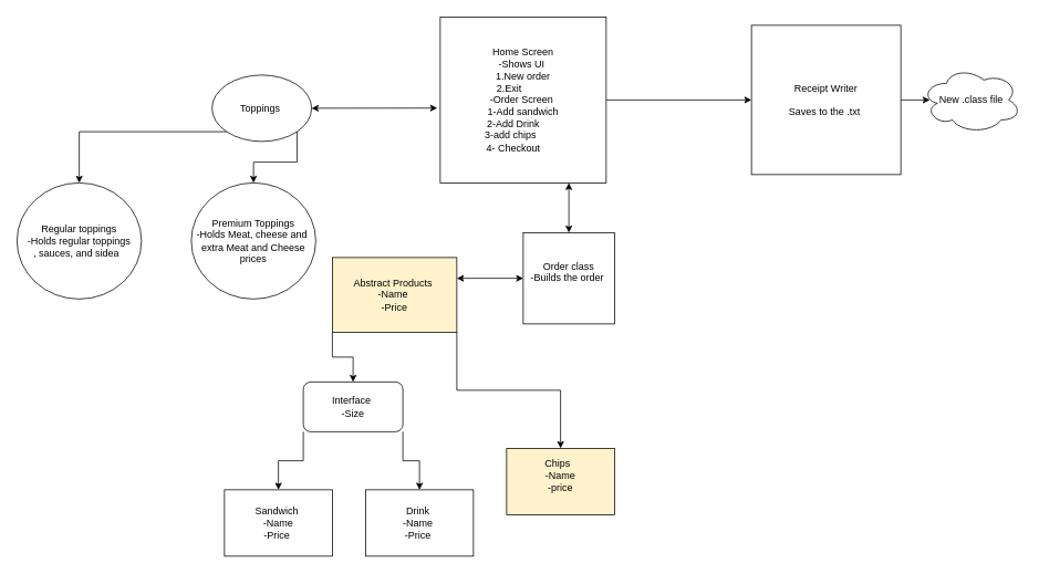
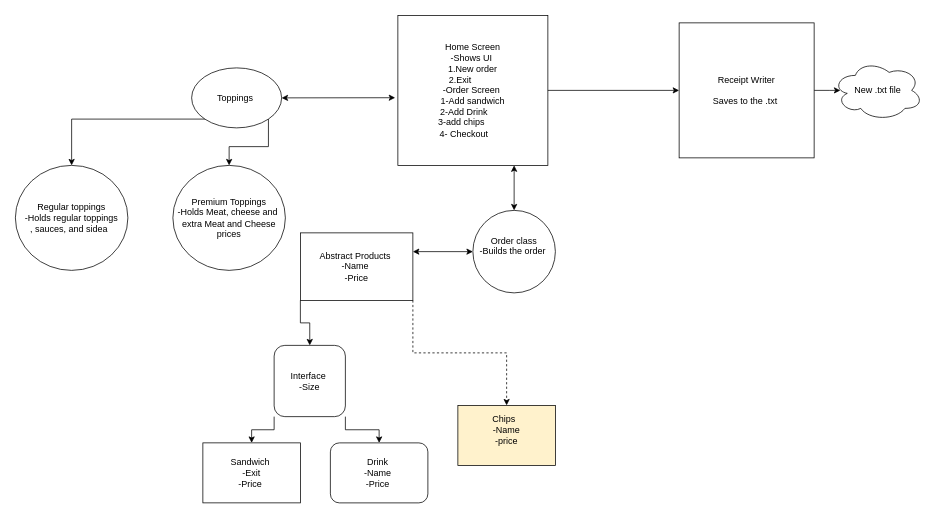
  <mxCell id="0" />
  <mxCell id="1" parent="0" />
  <mxCell id="2" value="Home Screen&lt;div&gt;-Shows UI&amp;nbsp;&lt;/div&gt;&lt;div&gt;1.New order&lt;/div&gt;&lt;div&gt;2.Exit&amp;nbsp; &amp;nbsp; &amp;nbsp; &amp;nbsp; &amp;nbsp;&amp;nbsp;&lt;/div&gt;&lt;div&gt;-Order Screen&amp;nbsp;&lt;/div&gt;&lt;div&gt;1-Add sandwich&lt;/div&gt;&lt;div&gt;2-Add Drink&amp;nbsp; &amp;nbsp; &amp;nbsp; &amp;nbsp;&lt;/div&gt;&lt;div&gt;3-add chips&amp;nbsp; &amp;nbsp; &amp;nbsp; &amp;nbsp; &amp;nbsp;&lt;/div&gt;&lt;div&gt;4- Checkout&amp;nbsp; &amp;nbsp; &amp;nbsp; &amp;nbsp;&lt;/div&gt;" style="whiteSpace=wrap;html=1;aspect=fixed;" vertex="1" parent="1"><mxGeometry x="530" y="20" width="200" height="200" as="geometry" /></mxCell>
- <mxCell id="3" value="New .class file" style="ellipse;shape=cloud;whiteSpace=wrap;html=1;" vertex="1" parent="1"><mxGeometry x="1110" y="80" width="120" height="80" as="geometry" /></mxCell>
- <mxCell id="4" value="Abstract Products&amp;nbsp;&lt;div&gt;-Name&amp;nbsp;&lt;/div&gt;&lt;div&gt;-Price&lt;/div&gt;" style="rounded=0;whiteSpace=wrap;html=1;fillColor=#fff2cc;" vertex="1" parent="1"><mxGeometry x="400" y="310" width="150" height="90" as="geometry" /></mxCell>
+ <mxCell id="3" value="New .txt file" style="ellipse;shape=cloud;whiteSpace=wrap;html=1;" vertex="1" parent="1"><mxGeometry x="1110" y="80" width="120" height="80" as="geometry" /></mxCell>
+ <mxCell id="4" value="Abstract Products&amp;nbsp;&lt;div&gt;-Name&amp;nbsp;&lt;/div&gt;&lt;div&gt;-Price&lt;/div&gt;" style="rounded=0;whiteSpace=wrap;html=1;" vertex="1" parent="1"><mxGeometry x="400" y="310" width="150" height="90" as="geometry" /></mxCell>
  <mxCell id="5" value="&lt;div&gt;&lt;br&gt;&lt;/div&gt;Chips&amp;nbsp;&amp;nbsp;&lt;div&gt;-Name&lt;/div&gt;&lt;div&gt;&amp;nbsp;-price&amp;nbsp;&lt;/div&gt;&lt;div&gt;&lt;br&gt;&lt;/div&gt;&lt;div&gt;&lt;br&gt;&lt;/div&gt;" style="rounded=0;whiteSpace=wrap;html=1;fillColor=#fff2cc;" vertex="1" parent="1"><mxGeometry x="610" y="540" width="130" height="80" as="geometry" /></mxCell>
- <mxCell id="6" value="Drink&amp;nbsp;&lt;div&gt;-Name&amp;nbsp;&lt;/div&gt;&lt;div&gt;-Price&amp;nbsp;&lt;/div&gt;" style="rounded=0;whiteSpace=wrap;html=1;" vertex="1" parent="1"><mxGeometry x="440" y="590" width="130" height="80" as="geometry" /></mxCell>
- <mxCell id="7" value="Sandwich&amp;nbsp;&lt;div&gt;-Name&lt;/div&gt;&lt;div&gt;-Price&amp;nbsp;&lt;/div&gt;" style="rounded=0;whiteSpace=wrap;html=1;" vertex="1" parent="1"><mxGeometry x="270" y="590" width="130" height="80" as="geometry" /></mxCell>
- <mxCell id="8" value="Interface&amp;nbsp;&lt;div&gt;-Size&lt;/div&gt;" style="rounded=1;whiteSpace=wrap;html=1;" vertex="1" parent="1"><mxGeometry x="365" y="460" width="120" height="60" as="geometry" /></mxCell>
- <mxCell id="9" value="Order class&lt;div&gt;-Builds the order&amp;nbsp;&lt;br&gt;&lt;div&gt;&lt;br&gt;&lt;/div&gt;&lt;/div&gt;" style="whiteSpace=wrap;html=1;aspect=fixed;" vertex="1" parent="1"><mxGeometry x="630" y="280" width="110" height="110" as="geometry" /></mxCell>
+ <mxCell id="6" value="Drink&amp;nbsp;&lt;div&gt;-Name&amp;nbsp;&lt;/div&gt;&lt;div&gt;-Price&amp;nbsp;&lt;/div&gt;" style="whiteSpace=wrap;html=1;rounded=1;" vertex="1" parent="1"><mxGeometry x="440" y="590" width="130" height="80" as="geometry" /></mxCell>
+ <mxCell id="7" value="Sandwich&amp;nbsp;&lt;div&gt;-Exit&lt;/div&gt;&lt;div&gt;-Price&amp;nbsp;&lt;/div&gt;" style="rounded=0;whiteSpace=wrap;html=1;" vertex="1" parent="1"><mxGeometry x="270" y="590" width="130" height="80" as="geometry" /></mxCell>
+ <mxCell id="8" value="Interface&amp;nbsp;&lt;div&gt;-Size&lt;/div&gt;" style="rounded=1;whiteSpace=wrap;html=1;" vertex="1" parent="1"><mxGeometry x="365" y="460" width="95" height="95" as="geometry" /></mxCell>
+ <mxCell id="9" value="Order class&lt;div&gt;-Builds the order&amp;nbsp;&lt;br&gt;&lt;div&gt;&lt;br&gt;&lt;/div&gt;&lt;/div&gt;" style="ellipse;whiteSpace=wrap;html=1;aspect=fixed;" vertex="1" parent="1"><mxGeometry x="630" y="280" width="110" height="110" as="geometry" /></mxCell>
  <mxCell id="10" value="Toppings&amp;nbsp;" style="ellipse;whiteSpace=wrap;html=1;" vertex="1" parent="1"><mxGeometry x="255" y="90" width="120" height="80" as="geometry" /></mxCell>
  <mxCell id="11" value="Regular toppings&lt;div&gt;-Holds regular toppings&lt;/div&gt;&lt;div&gt;, sauces, and sidea&amp;nbsp;&amp;nbsp;&lt;/div&gt;" style="ellipse;whiteSpace=wrap;html=1;" vertex="1" parent="1"><mxGeometry x="20" y="220" width="150" height="140" as="geometry" /></mxCell>
  <mxCell id="12" value="Premium Toppings&lt;div&gt;-Holds Meat, cheese and&amp;nbsp;&lt;/div&gt;&lt;div&gt;extra Meat and Cheese&lt;/div&gt;&lt;div&gt;prices&lt;/div&gt;" style="ellipse;whiteSpace=wrap;html=1;" vertex="1" parent="1"><mxGeometry x="230" y="220" width="150" height="140" as="geometry" /></mxCell>
- <mxCell id="13" value="" style="endArrow=classic;html=1;rounded=0;entryX=0.5;entryY=0;entryDx=0;entryDy=0;exitX=1;exitY=1;exitDx=0;exitDy=0;edgeStyle=orthogonalEdgeStyle;" edge="1" parent="1" source="4" target="5"><mxGeometry width="50" height="50" relative="1" as="geometry"><mxPoint x="320" y="460" as="sourcePoint" /><mxPoint x="370" y="410" as="targetPoint" /></mxGeometry></mxCell>
+ <mxCell id="13" value="" style="endArrow=classic;html=1;rounded=0;entryX=0.5;entryY=0;entryDx=0;entryDy=0;exitX=1;exitY=1;exitDx=0;exitDy=0;edgeStyle=orthogonalEdgeStyle;dashed=1;" edge="1" parent="1" source="4" target="5"><mxGeometry width="50" height="50" relative="1" as="geometry"><mxPoint x="320" y="460" as="sourcePoint" /><mxPoint x="370" y="410" as="targetPoint" /></mxGeometry></mxCell>
  <mxCell id="14" value="" style="endArrow=classic;html=1;rounded=0;exitX=0;exitY=1;exitDx=0;exitDy=0;entryX=0.5;entryY=0;entryDx=0;entryDy=0;edgeStyle=orthogonalEdgeStyle;" edge="1" parent="1" source="4" target="8"><mxGeometry width="50" height="50" relative="1" as="geometry"><mxPoint x="320" y="460" as="sourcePoint" /><mxPoint x="370" y="410" as="targetPoint" /></mxGeometry></mxCell>
  <mxCell id="15" value="" style="endArrow=classic;html=1;rounded=0;exitX=0;exitY=1;exitDx=0;exitDy=0;entryX=0.5;entryY=0;entryDx=0;entryDy=0;edgeStyle=orthogonalEdgeStyle;" edge="1" parent="1" source="8" target="7"><mxGeometry width="50" height="50" relative="1" as="geometry"><mxPoint x="320" y="580" as="sourcePoint" /><mxPoint x="370" y="530" as="targetPoint" /></mxGeometry></mxCell>
  <mxCell id="16" value="" style="endArrow=classic;html=1;rounded=0;entryX=0.5;entryY=0;entryDx=0;entryDy=0;exitX=1;exitY=1;exitDx=0;exitDy=0;edgeStyle=orthogonalEdgeStyle;" edge="1" parent="1" source="8" target="6"><mxGeometry width="50" height="50" relative="1" as="geometry"><mxPoint x="320" y="580" as="sourcePoint" /><mxPoint x="370" y="530" as="targetPoint" /></mxGeometry></mxCell>
  <mxCell id="17" value="" style="endArrow=classic;html=1;rounded=0;exitX=1;exitY=1;exitDx=0;exitDy=0;entryX=0.5;entryY=0;entryDx=0;entryDy=0;edgeStyle=orthogonalEdgeStyle;" edge="1" parent="1" source="10" target="12"><mxGeometry width="50" height="50" relative="1" as="geometry"><mxPoint x="390" y="300" as="sourcePoint" /><mxPoint x="440" y="250" as="targetPoint" /></mxGeometry></mxCell>
  <mxCell id="18" value="" style="endArrow=classic;html=1;rounded=0;exitX=0;exitY=1;exitDx=0;exitDy=0;entryX=0.5;entryY=0;entryDx=0;entryDy=0;edgeStyle=orthogonalEdgeStyle;" edge="1" parent="1" source="10" target="11"><mxGeometry width="50" height="50" relative="1" as="geometry"><mxPoint x="390" y="300" as="sourcePoint" /><mxPoint x="440" y="250" as="targetPoint" /></mxGeometry></mxCell>
  <mxCell id="19" value="" style="endArrow=classic;startArrow=classic;html=1;rounded=0;exitX=0.5;exitY=0;exitDx=0;exitDy=0;" edge="1" parent="1" source="9"><mxGeometry width="50" height="50" relative="1" as="geometry"><mxPoint x="640" y="280" as="sourcePoint" /><mxPoint x="685" y="220" as="targetPoint" /></mxGeometry></mxCell>
  <mxCell id="20" style="edgeStyle=orthogonalEdgeStyle;rounded=0;orthogonalLoop=1;jettySize=auto;html=1;" edge="1" parent="1" source="21"><mxGeometry relative="1" as="geometry"><mxPoint x="1120" y="120" as="targetPoint" /></mxGeometry></mxCell>
  <mxCell id="21" value="Receipt Writer&lt;div&gt;&lt;br&gt;&lt;/div&gt;&lt;div&gt;Saves to the .txt&amp;nbsp;&lt;/div&gt;" style="whiteSpace=wrap;html=1;aspect=fixed;" vertex="1" parent="1"><mxGeometry x="905" y="30" width="180" height="180" as="geometry" /></mxCell>
  <mxCell id="22" value="" style="endArrow=classic;html=1;rounded=0;exitX=1;exitY=0.5;exitDx=0;exitDy=0;entryX=0;entryY=0.5;entryDx=0;entryDy=0;" edge="1" parent="1" source="2" target="21"><mxGeometry width="50" height="50" relative="1" as="geometry"><mxPoint x="600" y="200" as="sourcePoint" /><mxPoint x="650" y="150" as="targetPoint" /></mxGeometry></mxCell>
  <mxCell id="23" value="" style="endArrow=classic;startArrow=classic;html=1;rounded=0;exitX=1;exitY=0.5;exitDx=0;exitDy=0;entryX=-0.018;entryY=0.549;entryDx=0;entryDy=0;entryPerimeter=0;" edge="1" parent="1" source="10" target="2"><mxGeometry width="50" height="50" relative="1" as="geometry"><mxPoint x="540" y="420" as="sourcePoint" /><mxPoint x="590" y="370" as="targetPoint" /></mxGeometry></mxCell>
  <mxCell id="24" value="" style="endArrow=classic;startArrow=classic;html=1;rounded=0;entryX=0;entryY=0.5;entryDx=0;entryDy=0;" edge="1" parent="1" target="9"><mxGeometry width="50" height="50" relative="1" as="geometry"><mxPoint x="550" y="335" as="sourcePoint" /><mxPoint x="590" y="370" as="targetPoint" /></mxGeometry></mxCell>
